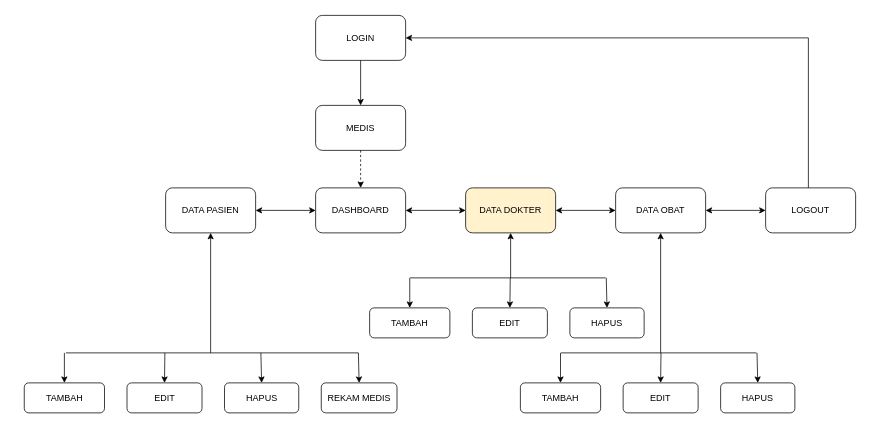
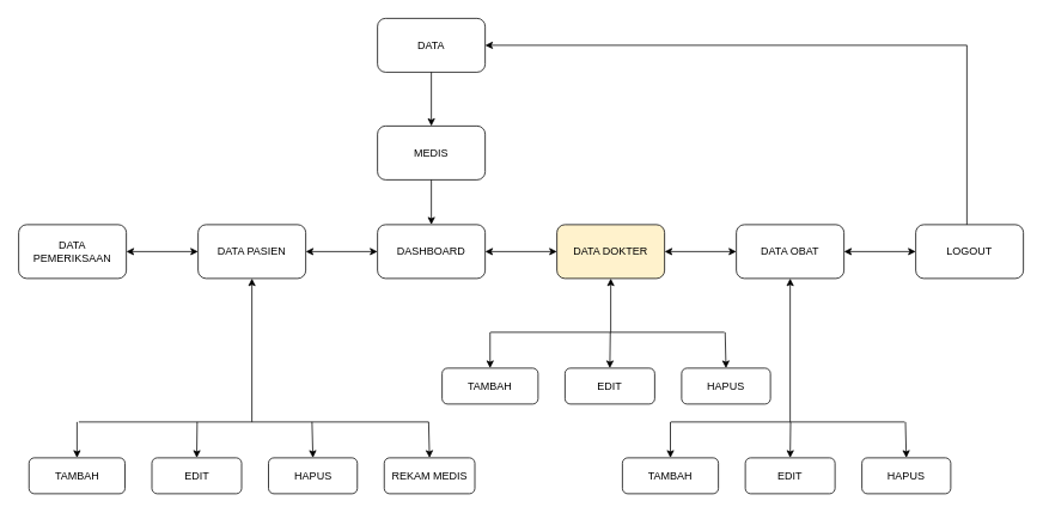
  <mxCell id="0" />
  <mxCell id="1" parent="0" />
  <mxCell id="2" value="MEDIS" style="rounded=1;whiteSpace=wrap;html=1;" vertex="1" parent="1"><mxGeometry x="420" y="140" width="120" height="60" as="geometry" /></mxCell>
- <mxCell id="3" value="LOGIN" style="rounded=1;whiteSpace=wrap;html=1;" vertex="1" parent="1"><mxGeometry x="420" y="20" width="120" height="60" as="geometry" /></mxCell>
+ <mxCell id="3" value="DATA" style="rounded=1;whiteSpace=wrap;html=1;" vertex="1" parent="1"><mxGeometry x="420" y="20" width="120" height="60" as="geometry" /></mxCell>
  <mxCell id="4" value="DASHBOARD" style="rounded=1;whiteSpace=wrap;html=1;" vertex="1" parent="1"><mxGeometry x="420" y="250" width="120" height="60" as="geometry" /></mxCell>
  <mxCell id="5" value="DATA DOKTER" style="rounded=1;whiteSpace=wrap;html=1;fillColor=#fff2cc;" vertex="1" parent="1"><mxGeometry x="620" y="250" width="120" height="60" as="geometry" /></mxCell>
  <mxCell id="6" value="DATA PASIEN" style="rounded=1;whiteSpace=wrap;html=1;" vertex="1" parent="1"><mxGeometry x="220" y="250" width="120" height="60" as="geometry" /></mxCell>
  <mxCell id="7" value="TAMBAH" style="rounded=1;whiteSpace=wrap;html=1;" vertex="1" parent="1"><mxGeometry x="31.5" y="510" width="107" height="40" as="geometry" /></mxCell>
  <mxCell id="8" value="EDIT" style="rounded=1;whiteSpace=wrap;html=1;" vertex="1" parent="1"><mxGeometry x="168.5" y="510" width="100" height="40" as="geometry" /></mxCell>
  <mxCell id="9" value="HAPUS" style="rounded=1;whiteSpace=wrap;html=1;" vertex="1" parent="1"><mxGeometry x="298.5" y="510" width="99" height="40" as="geometry" /></mxCell>
  <mxCell id="10" value="REKAM MEDIS" style="rounded=1;whiteSpace=wrap;html=1;" vertex="1" parent="1"><mxGeometry x="427.5" y="510" width="101" height="40" as="geometry" /></mxCell>
  <mxCell id="11" value="" style="endArrow=classic;startArrow=classic;html=1;entryX=0;entryY=0.5;entryDx=0;entryDy=0;exitX=1;exitY=0.5;exitDx=0;exitDy=0;" edge="1" parent="1" source="6" target="4"><mxGeometry width="50" height="50" relative="1" as="geometry"><mxPoint x="217" y="380" as="sourcePoint" /><mxPoint x="267" y="330" as="targetPoint" /></mxGeometry></mxCell>
  <mxCell id="12" value="" style="endArrow=classic;startArrow=classic;html=1;entryX=0;entryY=0.5;entryDx=0;entryDy=0;exitX=1;exitY=0.5;exitDx=0;exitDy=0;" edge="1" parent="1" source="4" target="5"><mxGeometry width="50" height="50" relative="1" as="geometry"><mxPoint x="350" y="290" as="sourcePoint" /><mxPoint x="430" y="290" as="targetPoint" /></mxGeometry></mxCell>
- <mxCell id="13" value="" style="endArrow=classic;html=1;entryX=0.5;entryY=0;entryDx=0;entryDy=0;exitX=0.5;exitY=1;exitDx=0;exitDy=0;dashed=1;" edge="1" parent="1" source="2" target="4"><mxGeometry width="50" height="50" relative="1" as="geometry"><mxPoint x="217" y="380" as="sourcePoint" /><mxPoint x="267" y="330" as="targetPoint" /></mxGeometry></mxCell>
+ <mxCell id="13" value="" style="endArrow=classic;html=1;entryX=0.5;entryY=0;entryDx=0;entryDy=0;exitX=0.5;exitY=1;exitDx=0;exitDy=0;" edge="1" parent="1" source="2" target="4"><mxGeometry width="50" height="50" relative="1" as="geometry"><mxPoint x="217" y="380" as="sourcePoint" /><mxPoint x="267" y="330" as="targetPoint" /></mxGeometry></mxCell>
  <mxCell id="14" value="" style="endArrow=classic;html=1;entryX=0.5;entryY=0;entryDx=0;entryDy=0;exitX=0.5;exitY=1;exitDx=0;exitDy=0;" edge="1" parent="1" source="3" target="2"><mxGeometry width="50" height="50" relative="1" as="geometry"><mxPoint x="247" y="280" as="sourcePoint" /><mxPoint x="297" y="230" as="targetPoint" /></mxGeometry></mxCell>
  <mxCell id="15" value="DATA OBAT" style="rounded=1;whiteSpace=wrap;html=1;" vertex="1" parent="1"><mxGeometry x="820" y="250" width="120" height="60" as="geometry" /></mxCell>
+ <mxCell id="16" value="DATA PEMERIKSAAN" style="rounded=1;whiteSpace=wrap;html=1;" vertex="1" parent="1"><mxGeometry x="20" y="250" width="120" height="60" as="geometry" /></mxCell>
  <mxCell id="17" value="LOGOUT" style="rounded=1;whiteSpace=wrap;html=1;" vertex="1" parent="1"><mxGeometry x="1020" y="250" width="120" height="60" as="geometry" /></mxCell>
  <mxCell id="18" value="" style="endArrow=classic;startArrow=classic;html=1;entryX=0;entryY=0.5;entryDx=0;entryDy=0;exitX=1;exitY=0.5;exitDx=0;exitDy=0;" edge="1" parent="1" source="5" target="15"><mxGeometry width="50" height="50" relative="1" as="geometry"><mxPoint x="757" y="250" as="sourcePoint" /><mxPoint x="630.235" y="290.412" as="targetPoint" /></mxGeometry></mxCell>
  <mxCell id="19" value="" style="endArrow=classic;startArrow=classic;html=1;entryX=0;entryY=0.5;entryDx=0;entryDy=0;exitX=1;exitY=0.5;exitDx=0;exitDy=0;" edge="1" parent="1" source="15" target="17"><mxGeometry width="50" height="50" relative="1" as="geometry"><mxPoint x="560.235" y="300.412" as="sourcePoint" /><mxPoint x="640.235" y="300.412" as="targetPoint" /></mxGeometry></mxCell>
+ <mxCell id="20" value="" style="endArrow=classic;startArrow=classic;html=1;entryX=0;entryY=0.5;entryDx=0;entryDy=0;exitX=1;exitY=0.5;exitDx=0;exitDy=0;" edge="1" parent="1" source="16" target="6"><mxGeometry width="50" height="50" relative="1" as="geometry"><mxPoint x="570.235" y="310.412" as="sourcePoint" /><mxPoint x="650.235" y="310.412" as="targetPoint" /></mxGeometry></mxCell>
  <mxCell id="21" value="" style="endArrow=classic;html=1;entryX=1;entryY=0.5;entryDx=0;entryDy=0;strokeColor=#000000;" edge="1" parent="1" target="3"><mxGeometry width="50" height="50" relative="1" as="geometry"><mxPoint x="1077" y="50" as="sourcePoint" /><mxPoint x="347" y="330" as="targetPoint" /></mxGeometry></mxCell>
  <mxCell id="22" value="" style="endArrow=none;html=1;exitX=0.5;exitY=0;exitDx=0;exitDy=0;" edge="1" parent="1"><mxGeometry width="50" height="50" relative="1" as="geometry"><mxPoint x="1077.023" y="249.984" as="sourcePoint" /><mxPoint x="1077" y="50" as="targetPoint" /></mxGeometry></mxCell>
  <mxCell id="23" value="" style="endArrow=classic;html=1;strokeColor=#000000;entryX=0.5;entryY=1;entryDx=0;entryDy=0;" edge="1" parent="1" target="6"><mxGeometry width="50" height="50" relative="1" as="geometry"><mxPoint x="280" y="470" as="sourcePoint" /><mxPoint x="317" y="370" as="targetPoint" /></mxGeometry></mxCell>
  <mxCell id="24" value="" style="endArrow=classic;html=1;strokeColor=#000000;entryX=0.5;entryY=0;entryDx=0;entryDy=0;" edge="1" parent="1" target="8"><mxGeometry width="50" height="50" relative="1" as="geometry"><mxPoint x="219" y="470" as="sourcePoint" /><mxPoint x="67" y="570" as="targetPoint" /></mxGeometry></mxCell>
  <mxCell id="25" value="" style="endArrow=classic;html=1;strokeColor=#000000;entryX=0.5;entryY=0;entryDx=0;entryDy=0;" edge="1" parent="1" target="9"><mxGeometry width="50" height="50" relative="1" as="geometry"><mxPoint x="347" y="470" as="sourcePoint" /><mxPoint x="228.857" y="519.857" as="targetPoint" /></mxGeometry></mxCell>
  <mxCell id="26" value="" style="endArrow=classic;html=1;strokeColor=#000000;entryX=0.5;entryY=0;entryDx=0;entryDy=0;" edge="1" parent="1" target="10"><mxGeometry width="50" height="50" relative="1" as="geometry"><mxPoint x="477" y="470" as="sourcePoint" /><mxPoint x="357.429" y="519.857" as="targetPoint" /></mxGeometry></mxCell>
  <mxCell id="27" value="" style="endArrow=classic;html=1;strokeColor=#000000;entryX=0.5;entryY=0;entryDx=0;entryDy=0;" edge="1" parent="1" target="7"><mxGeometry width="50" height="50" relative="1" as="geometry"><mxPoint x="85" y="470" as="sourcePoint" /><mxPoint x="228.857" y="519.857" as="targetPoint" /></mxGeometry></mxCell>
  <mxCell id="28" value="" style="endArrow=none;html=1;strokeColor=#000000;" edge="1" parent="1"><mxGeometry width="50" height="50" relative="1" as="geometry"><mxPoint x="87" y="470" as="sourcePoint" /><mxPoint x="477" y="470" as="targetPoint" /></mxGeometry></mxCell>
  <mxCell id="29" value="TAMBAH" style="rounded=1;whiteSpace=wrap;html=1;" vertex="1" parent="1"><mxGeometry x="492" y="410" width="107" height="40" as="geometry" /></mxCell>
  <mxCell id="30" value="EDIT" style="rounded=1;whiteSpace=wrap;html=1;" vertex="1" parent="1"><mxGeometry x="629" y="410" width="100" height="40" as="geometry" /></mxCell>
  <mxCell id="31" value="HAPUS" style="rounded=1;whiteSpace=wrap;html=1;" vertex="1" parent="1"><mxGeometry x="759" y="410" width="99" height="40" as="geometry" /></mxCell>
  <mxCell id="32" value="" style="endArrow=classic;html=1;strokeColor=#000000;entryX=0.5;entryY=0;entryDx=0;entryDy=0;" edge="1" target="30" parent="1"><mxGeometry width="50" height="50" relative="1" as="geometry"><mxPoint x="679.5" y="370" as="sourcePoint" /><mxPoint x="527.5" y="470" as="targetPoint" /></mxGeometry></mxCell>
  <mxCell id="33" value="" style="endArrow=classic;html=1;strokeColor=#000000;entryX=0.5;entryY=0;entryDx=0;entryDy=0;" edge="1" target="31" parent="1"><mxGeometry width="50" height="50" relative="1" as="geometry"><mxPoint x="807.5" y="370" as="sourcePoint" /><mxPoint x="689.357" y="419.857" as="targetPoint" /></mxGeometry></mxCell>
  <mxCell id="34" value="" style="endArrow=classic;html=1;strokeColor=#000000;entryX=0.5;entryY=0;entryDx=0;entryDy=0;" edge="1" target="29" parent="1"><mxGeometry width="50" height="50" relative="1" as="geometry"><mxPoint x="545.5" y="370" as="sourcePoint" /><mxPoint x="689.357" y="419.857" as="targetPoint" /></mxGeometry></mxCell>
  <mxCell id="35" value="" style="endArrow=classic;html=1;strokeColor=#000000;entryX=0.5;entryY=1;entryDx=0;entryDy=0;" edge="1" parent="1" target="5"><mxGeometry width="50" height="50" relative="1" as="geometry"><mxPoint x="680" y="370" as="sourcePoint" /><mxPoint x="67" y="570" as="targetPoint" /></mxGeometry></mxCell>
  <mxCell id="36" value="" style="endArrow=none;html=1;strokeColor=#000000;" edge="1" parent="1"><mxGeometry width="50" height="50" relative="1" as="geometry"><mxPoint x="546" y="370" as="sourcePoint" /><mxPoint x="806.667" y="370" as="targetPoint" /></mxGeometry></mxCell>
  <mxCell id="37" value="TAMBAH" style="rounded=1;whiteSpace=wrap;html=1;" vertex="1" parent="1"><mxGeometry x="693" y="510" width="107" height="40" as="geometry" /></mxCell>
  <mxCell id="38" value="EDIT" style="rounded=1;whiteSpace=wrap;html=1;" vertex="1" parent="1"><mxGeometry x="830" y="510" width="100" height="40" as="geometry" /></mxCell>
  <mxCell id="39" value="HAPUS" style="rounded=1;whiteSpace=wrap;html=1;" vertex="1" parent="1"><mxGeometry x="960" y="510" width="99" height="40" as="geometry" /></mxCell>
  <mxCell id="40" value="" style="endArrow=classic;html=1;strokeColor=#000000;entryX=0.5;entryY=0;entryDx=0;entryDy=0;" edge="1" target="38" parent="1"><mxGeometry width="50" height="50" relative="1" as="geometry"><mxPoint x="880.5" y="470" as="sourcePoint" /><mxPoint x="728.5" y="570" as="targetPoint" /></mxGeometry></mxCell>
  <mxCell id="41" value="" style="endArrow=classic;html=1;strokeColor=#000000;entryX=0.5;entryY=0;entryDx=0;entryDy=0;" edge="1" target="39" parent="1"><mxGeometry width="50" height="50" relative="1" as="geometry"><mxPoint x="1008.5" y="470" as="sourcePoint" /><mxPoint x="890.357" y="519.857" as="targetPoint" /></mxGeometry></mxCell>
  <mxCell id="42" value="" style="endArrow=classic;html=1;strokeColor=#000000;entryX=0.5;entryY=0;entryDx=0;entryDy=0;" edge="1" target="37" parent="1"><mxGeometry width="50" height="50" relative="1" as="geometry"><mxPoint x="746.5" y="470" as="sourcePoint" /><mxPoint x="890.357" y="519.857" as="targetPoint" /></mxGeometry></mxCell>
  <mxCell id="43" value="" style="endArrow=none;html=1;strokeColor=#000000;" edge="1" parent="1"><mxGeometry width="50" height="50" relative="1" as="geometry"><mxPoint x="747" y="470" as="sourcePoint" /><mxPoint x="1007.667" y="470" as="targetPoint" /></mxGeometry></mxCell>
  <mxCell id="44" value="" style="endArrow=classic;html=1;strokeColor=#000000;entryX=0.5;entryY=1;entryDx=0;entryDy=0;" edge="1" parent="1" target="15"><mxGeometry width="50" height="50" relative="1" as="geometry"><mxPoint x="880" y="470" as="sourcePoint" /><mxPoint x="547" y="680" as="targetPoint" /></mxGeometry></mxCell>
